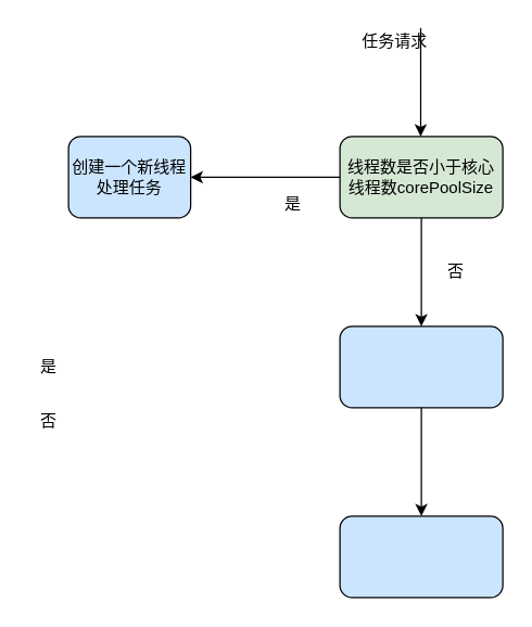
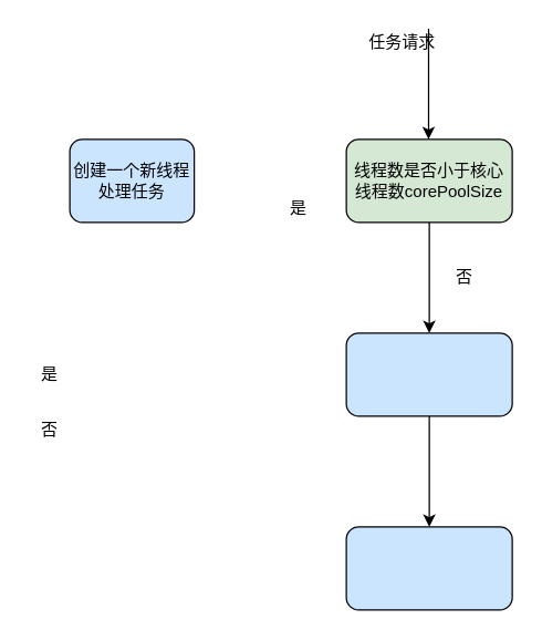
  <mxCell id="0" />
  <mxCell id="1" parent="0" />
  <mxCell id="2" value="" style="edgeStyle=orthogonalEdgeStyle;rounded=0;orthogonalLoop=1;jettySize=auto;html=1;" parent="1" source="4" target="7" edge="1"><mxGeometry relative="1" as="geometry" /></mxCell>
- <mxCell id="3" value="" style="edgeStyle=orthogonalEdgeStyle;rounded=0;orthogonalLoop=1;jettySize=auto;html=1;" edge="1" parent="1" source="4" target="5"><mxGeometry relative="1" as="geometry" /></mxCell>
  <mxCell id="4" value="线程数是否小于核心线程数corePoolSize" style="rounded=1;whiteSpace=wrap;html=1;fillColor=#d5e8d4;" parent="1" vertex="1"><mxGeometry x="250" y="100" width="120" height="60" as="geometry" /></mxCell>
  <mxCell id="5" value="创建一个新线程处理任务" style="rounded=1;whiteSpace=wrap;html=1;fillColor=#CCE5FF;" vertex="1" parent="1"><mxGeometry x="50" y="100" width="90" height="60" as="geometry" /></mxCell>
  <mxCell id="6" value="" style="edgeStyle=orthogonalEdgeStyle;rounded=0;orthogonalLoop=1;jettySize=auto;html=1;" parent="1" source="7" target="8" edge="1"><mxGeometry relative="1" as="geometry" /></mxCell>
  <mxCell id="7" value="" style="rounded=1;whiteSpace=wrap;html=1;fillColor=#CCE5FF;" parent="1" vertex="1"><mxGeometry x="250" y="240" width="120" height="60" as="geometry" /></mxCell>
  <mxCell id="8" value="" style="rounded=1;whiteSpace=wrap;html=1;fillColor=#CCE5FF;" parent="1" vertex="1"><mxGeometry x="250" y="380" width="120" height="60" as="geometry" /></mxCell>
  <mxCell id="9" value="" style="edgeStyle=orthogonalEdgeStyle;rounded=0;orthogonalLoop=1;jettySize=auto;html=1;" edge="1" parent="1"><mxGeometry relative="1" as="geometry"><mxPoint x="309.5" y="20" as="sourcePoint" /><mxPoint x="309.5" y="100" as="targetPoint" /></mxGeometry></mxCell>
  <mxCell id="10" value="任务请求" style="text;html=1;resizable=0;autosize=1;align=center;verticalAlign=middle;points=[];fillColor=none;strokeColor=none;rounded=0;" vertex="1" parent="1"><mxGeometry x="260" y="20" width="60" height="20" as="geometry" /></mxCell>
  <mxCell id="11" value="是" style="text;html=1;resizable=0;autosize=1;align=center;verticalAlign=middle;points=[];fillColor=none;strokeColor=none;rounded=0;" vertex="1" parent="1"><mxGeometry x="20" y="260" width="30" height="20" as="geometry" /></mxCell>
  <mxCell id="12" value="否" style="text;html=1;resizable=0;autosize=1;align=center;verticalAlign=middle;points=[];fillColor=none;strokeColor=none;rounded=0;" vertex="1" parent="1"><mxGeometry x="20" y="300" width="30" height="20" as="geometry" /></mxCell>
  <mxCell id="13" value="是" style="text;html=1;resizable=0;autosize=1;align=center;verticalAlign=middle;points=[];fillColor=none;strokeColor=none;rounded=0;" vertex="1" parent="1"><mxGeometry x="200" y="140" width="30" height="20" as="geometry" /></mxCell>
  <mxCell id="14" value="否" style="text;html=1;resizable=0;autosize=1;align=center;verticalAlign=middle;points=[];fillColor=none;strokeColor=none;rounded=0;" vertex="1" parent="1"><mxGeometry x="320" y="190" width="30" height="20" as="geometry" /></mxCell>
